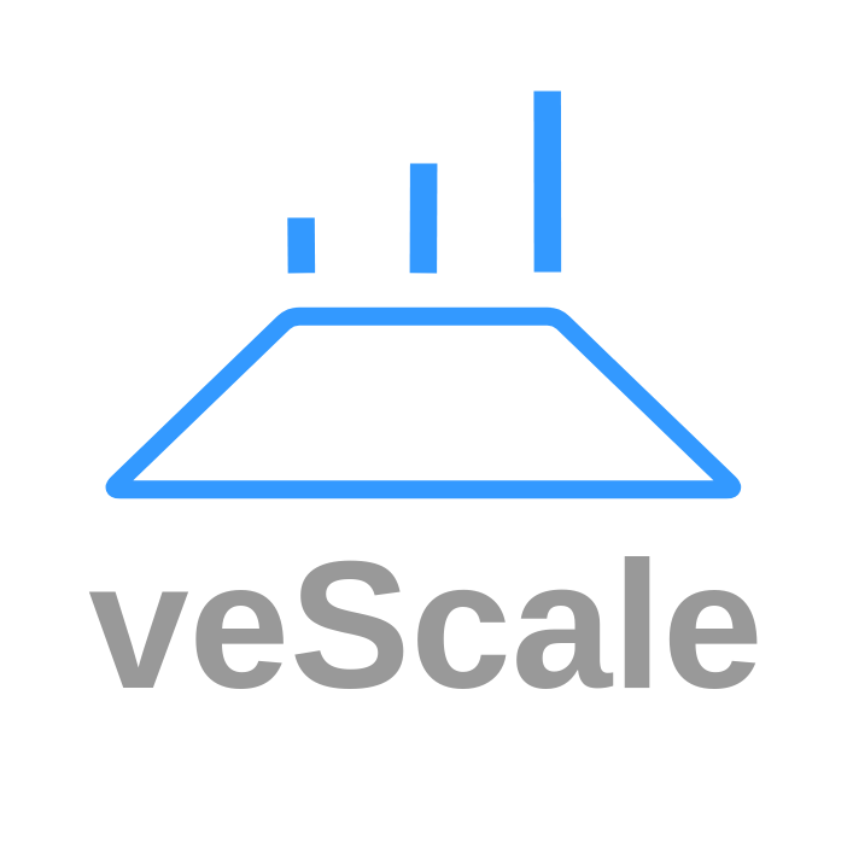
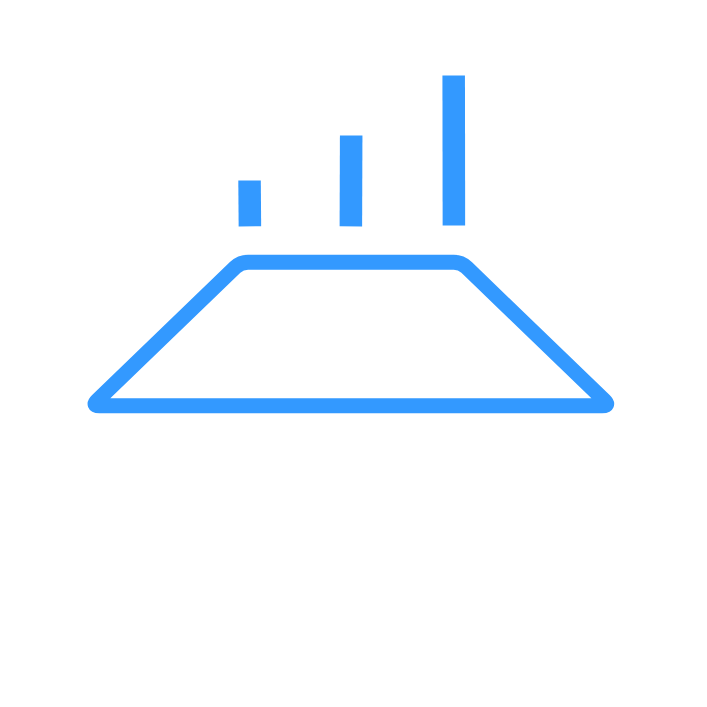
  <mxCell id="0" />
  <mxCell id="1" parent="0" />
  <mxCell id="2" value="" style="whiteSpace=wrap;html=1;aspect=fixed;strokeColor=none;fillColor=none;gradientColor=none;gradientDirection=radial;" parent="1" vertex="1"><mxGeometry width="900" height="900" as="geometry" x="20" y="20" /></mxCell>
  <mxCell id="3" value="" style="group" parent="1" vertex="1" connectable="0"><mxGeometry x="142" y="110" width="670" height="430" as="geometry" /></mxCell>
  <mxCell id="4" value="" style="shape=trapezoid;perimeter=trapezoidPerimeter;whiteSpace=wrap;html=1;fixedSize=1;size=197.996;strokeWidth=20;strokeColor=#3399FF;fontColor=#3399FF;fillColor=none;fontSize=28;rounded=1;shadow=0;" parent="3" vertex="1"><mxGeometry x="-20" y="238.89" width="690" height="191.11" as="geometry" /></mxCell>
  <mxCell id="5" value="" style="endArrow=none;html=1;rounded=0;strokeWidth=30;startArrow=none;startFill=0;endFill=0;strokeColor=#3399FF;fontColor=#007FFF;fontSize=30;shadow=0;" parent="3" edge="1"><mxGeometry width="50" height="50" relative="1" as="geometry"><mxPoint x="190" y="130" as="sourcePoint" /><mxPoint x="190.473" y="191.111" as="targetPoint" /></mxGeometry></mxCell>
  <mxCell id="6" value="" style="endArrow=none;html=1;rounded=0;strokeWidth=30;startArrow=none;startFill=0;endFill=0;strokeColor=#3399FF;fontColor=#007FFF;fontSize=30;shadow=0;" parent="3" edge="1"><mxGeometry width="50" height="50" relative="1" as="geometry"><mxPoint x="325.4" y="70" as="sourcePoint" /><mxPoint x="325" y="191.111" as="targetPoint" /></mxGeometry></mxCell>
  <mxCell id="7" value="" style="endArrow=none;html=1;rounded=0;strokeWidth=30;startArrow=none;startFill=0;endFill=0;strokeColor=#3399FF;fontColor=#007FFF;fontSize=30;shadow=0;" parent="3" edge="1"><mxGeometry width="50" height="50" relative="1" as="geometry"><mxPoint x="461.997" y="-10" as="sourcePoint" /><mxPoint x="462.27" y="190" as="targetPoint" /></mxGeometry></mxCell>
- <mxCell id="8" value="&lt;span style=&quot;font-size: 200px;&quot;&gt;veScale&lt;/span&gt;" style="text;html=1;align=center;verticalAlign=middle;whiteSpace=wrap;rounded=0;strokeWidth=3;fontSize=200;fontFamily=Helvetica;fontStyle=1;fontColor=#999999;" parent="1" vertex="1"><mxGeometry y="620" width="900" height="138.46" as="geometry" x="20" /></mxCell>
